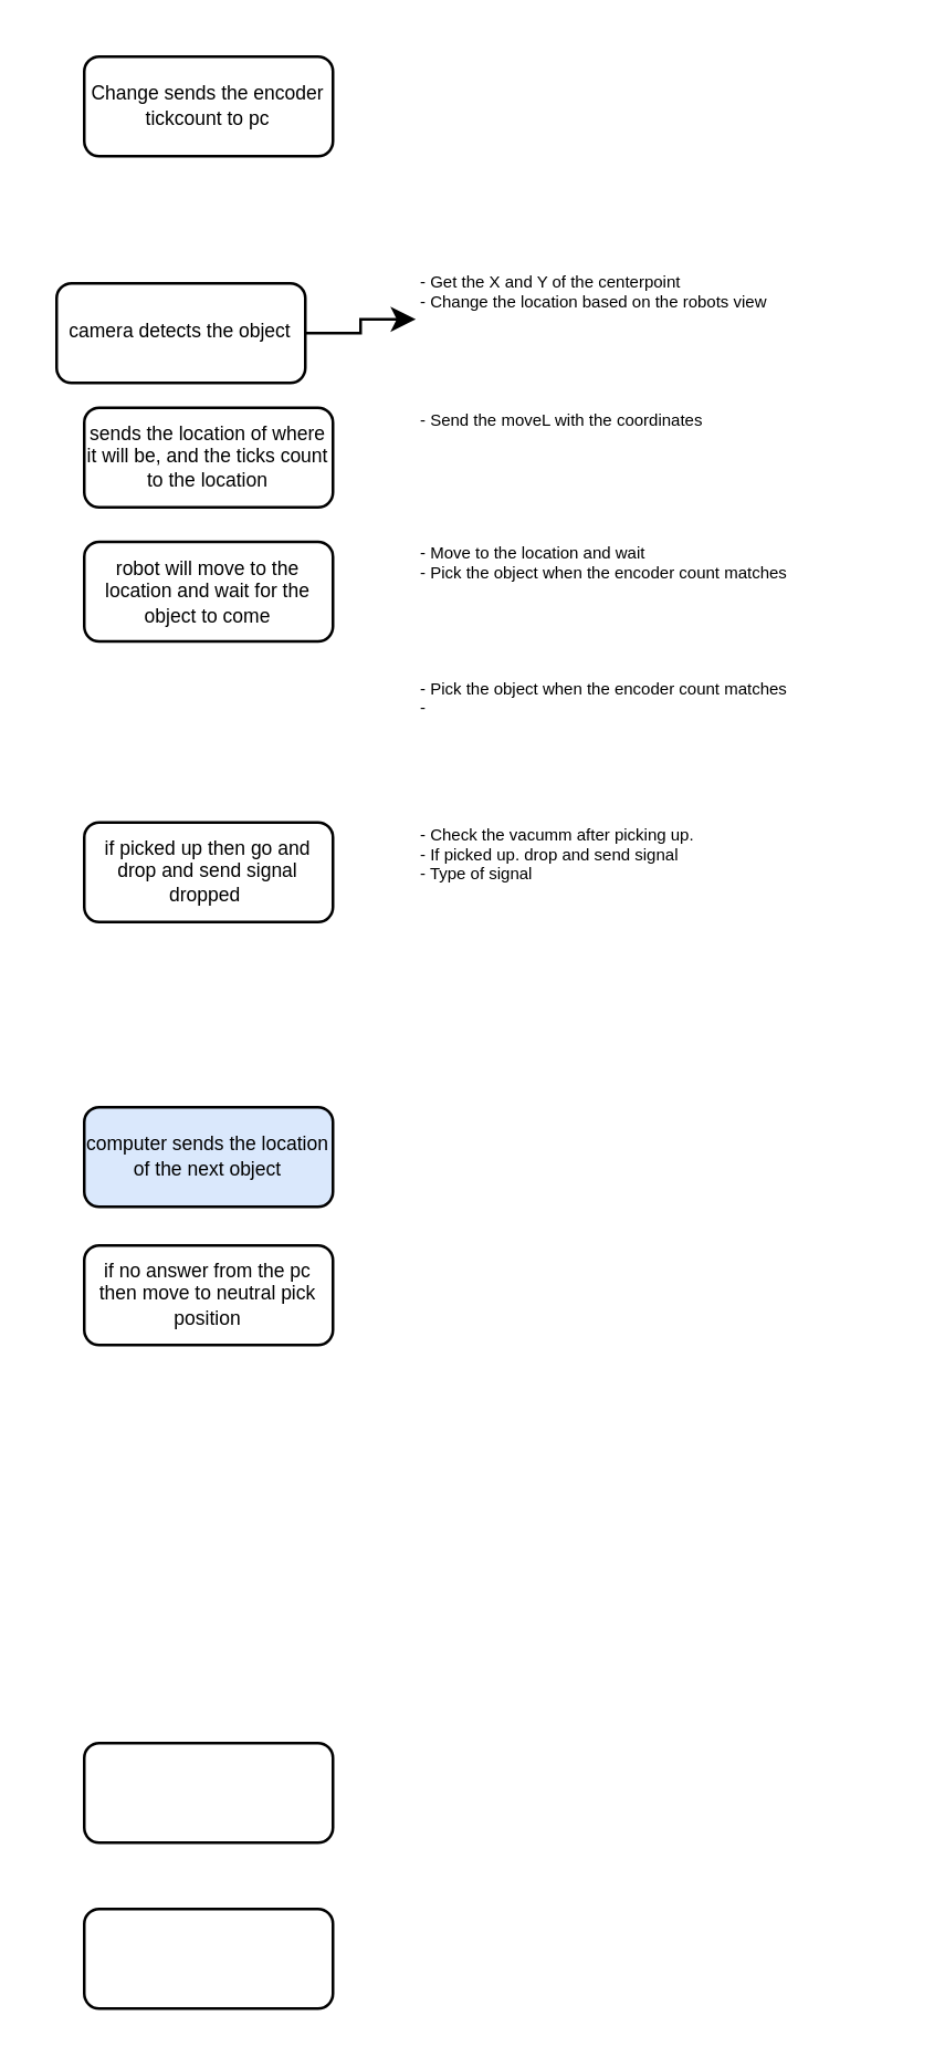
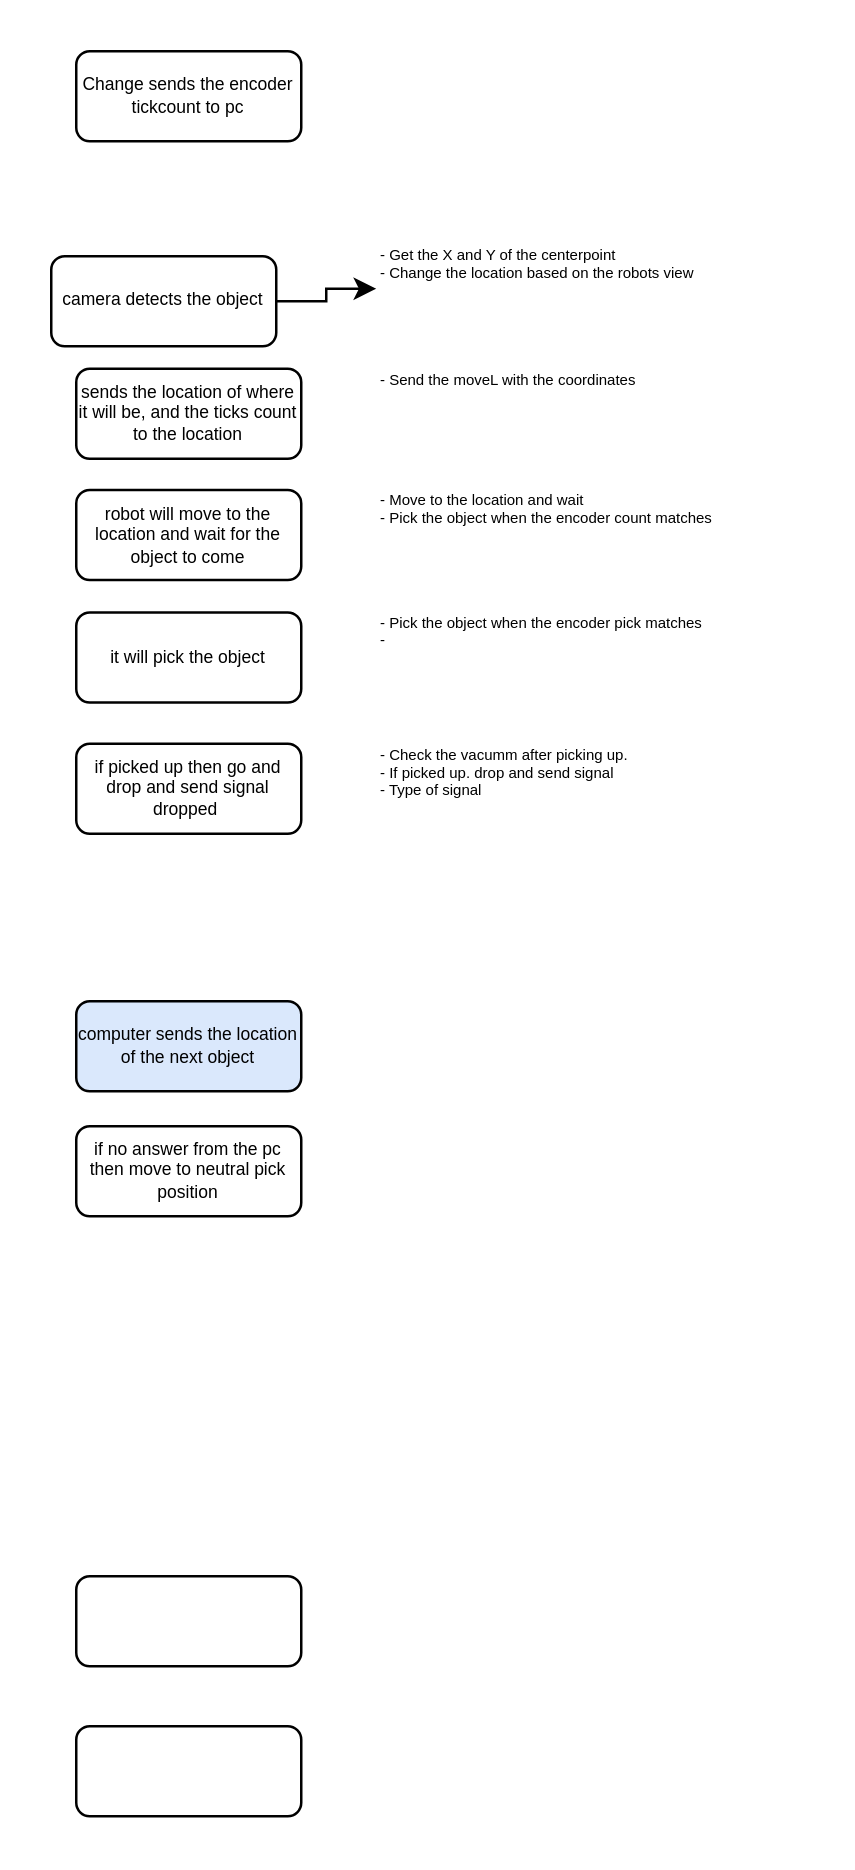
  <mxCell id="0" />
  <mxCell id="1" parent="0" />
  <mxCell id="2" style="edgeStyle=orthogonalEdgeStyle;rounded=0;orthogonalLoop=1;jettySize=auto;html=1;entryX=0;entryY=0.5;entryDx=0;entryDy=0;exitX=1;exitY=0.5;exitDx=0;exitDy=0;" edge="1" parent="1" source="3" target="13"><mxGeometry relative="1" as="geometry"><mxPoint x="210" y="149.99" as="targetPoint" /></mxGeometry></mxCell>
  <mxCell id="3" value="camera detects the object" style="rounded=1;whiteSpace=wrap;html=1;fontSize=7;" parent="1" vertex="1"><mxGeometry x="20" y="102" width="90" height="36" as="geometry" /></mxCell>
  <mxCell id="4" value="sends the location of where it will be, and the ticks count to the location" style="rounded=1;whiteSpace=wrap;html=1;fontSize=7;" parent="1" vertex="1"><mxGeometry x="30" y="147" width="90" height="36" as="geometry" /></mxCell>
  <mxCell id="5" value="robot will move to the location and wait for the object to come " style="rounded=1;whiteSpace=wrap;html=1;fontSize=7;" parent="1" vertex="1"><mxGeometry x="30" y="195.5" width="90" height="36" as="geometry" /></mxCell>
  <mxCell id="6" value="" style="rounded=1;whiteSpace=wrap;html=1;fontSize=7;" parent="1" vertex="1"><mxGeometry x="30" y="690" width="90" height="36" as="geometry" /></mxCell>
  <mxCell id="7" value="" style="rounded=1;whiteSpace=wrap;html=1;fontSize=7;" parent="1" vertex="1"><mxGeometry x="30" y="630" width="90" height="36" as="geometry" /></mxCell>
  <mxCell id="8" value="if no answer from the pc then move to neutral pick position " style="rounded=1;whiteSpace=wrap;html=1;fontSize=7;" parent="1" vertex="1"><mxGeometry x="30" y="450" width="90" height="36" as="geometry" /></mxCell>
  <mxCell id="9" value="Change sends the encoder tickcount to pc" style="rounded=1;whiteSpace=wrap;html=1;fontSize=7;" parent="1" vertex="1"><mxGeometry x="30" y="20" width="90" height="36" as="geometry" /></mxCell>
  <mxCell id="10" value="computer sends the location of the next object " style="rounded=1;whiteSpace=wrap;html=1;fontSize=7;fillColor=#dae8fc;" parent="1" vertex="1"><mxGeometry x="30" y="400" width="90" height="36" as="geometry" /></mxCell>
+ <mxCell id="11" value="it will pick the object" style="rounded=1;whiteSpace=wrap;html=1;fontSize=7;" parent="1" vertex="1"><mxGeometry x="30" y="244.5" width="90" height="36" as="geometry" /></mxCell>
  <mxCell id="12" value="if picked up then go and drop and send signal dropped&amp;nbsp; " style="rounded=1;whiteSpace=wrap;html=1;fontSize=7;" parent="1" vertex="1"><mxGeometry x="30" y="297" width="90" height="36" as="geometry" /></mxCell>
  <mxCell id="13" value="&lt;div&gt;&lt;font style=&quot;font-size: 6px;&quot;&gt;- Get the X and &lt;/font&gt;&lt;font style=&quot;font-size: 6px;&quot;&gt;Y of the centerpoint &lt;br&gt;&lt;/font&gt;&lt;/div&gt;&lt;div&gt;&lt;font style=&quot;font-size: 6px;&quot;&gt;- Change the location based on the robots view&lt;/font&gt;&lt;/div&gt;&lt;div&gt;&lt;font style=&quot;font-size: 6px;&quot;&gt;&lt;br&gt;&lt;/font&gt;&lt;/div&gt;" style="text;html=1;strokeColor=none;fillColor=none;align=left;verticalAlign=top;whiteSpace=wrap;rounded=0;fontSize=6;" vertex="1" parent="1"><mxGeometry x="150" y="91.5" width="130" height="47" as="geometry" /></mxCell>
  <mxCell id="14" value="&lt;div&gt;&lt;font style=&quot;font-size: 6px;&quot;&gt;- Send the moveL with the coordinates&lt;br&gt;&lt;/font&gt;&lt;/div&gt;&lt;div&gt;&lt;font style=&quot;font-size: 6px;&quot;&gt;&lt;br&gt;&lt;/font&gt;&lt;/div&gt;" style="text;html=1;strokeColor=none;fillColor=none;align=left;verticalAlign=top;whiteSpace=wrap;rounded=0;fontSize=6;" vertex="1" parent="1"><mxGeometry x="150" y="141.5" width="130" height="47" as="geometry" /></mxCell>
  <mxCell id="15" value="&lt;div&gt;&lt;font style=&quot;font-size: 6px;&quot;&gt;- Move to the location and wait&lt;br&gt;&lt;/font&gt;&lt;/div&gt;&lt;div&gt;&lt;font style=&quot;font-size: 6px;&quot;&gt;- Pick the object when the encoder count matches &lt;br&gt;&lt;/font&gt;&lt;/div&gt;" style="text;html=1;strokeColor=none;fillColor=none;align=left;verticalAlign=top;whiteSpace=wrap;rounded=0;fontSize=6;" vertex="1" parent="1"><mxGeometry x="150" y="190" width="170" height="47" as="geometry" /></mxCell>
- <mxCell id="16" value="&lt;div&gt;&lt;font style=&quot;font-size: 6px;&quot;&gt;- Pick the object when the encoder count matches &lt;br&gt;&lt;/font&gt;&lt;/div&gt;&lt;div&gt;&lt;font style=&quot;font-size: 6px;&quot;&gt;- &lt;br&gt;&lt;/font&gt;&lt;/div&gt;" style="text;html=1;strokeColor=none;fillColor=none;align=left;verticalAlign=top;whiteSpace=wrap;rounded=0;fontSize=6;" vertex="1" parent="1"><mxGeometry x="150" y="239" width="170" height="47" as="geometry" /></mxCell>
+ <mxCell id="16" value="&lt;div&gt;&lt;font style=&quot;font-size: 6px;&quot;&gt;- Pick the object when the encoder pick matches &lt;br&gt;&lt;/font&gt;&lt;/div&gt;&lt;div&gt;&lt;font style=&quot;font-size: 6px;&quot;&gt;- &lt;br&gt;&lt;/font&gt;&lt;/div&gt;" style="text;html=1;strokeColor=none;fillColor=none;align=left;verticalAlign=top;whiteSpace=wrap;rounded=0;fontSize=6;" vertex="1" parent="1"><mxGeometry x="150" y="239" width="170" height="47" as="geometry" /></mxCell>
  <mxCell id="17" value="&lt;div&gt;&lt;font style=&quot;font-size: 6px;&quot;&gt;- Check the vacumm after picking up.&lt;br&gt;&lt;/font&gt;&lt;/div&gt;&lt;div&gt;- If picked up. drop and send signal &lt;br&gt;&lt;/div&gt;&lt;div&gt;- Type of signal &lt;br&gt;&lt;/div&gt;" style="text;html=1;strokeColor=none;fillColor=none;align=left;verticalAlign=top;whiteSpace=wrap;rounded=0;fontSize=6;" vertex="1" parent="1"><mxGeometry x="150" y="292" width="170" height="47" as="geometry" /></mxCell>
